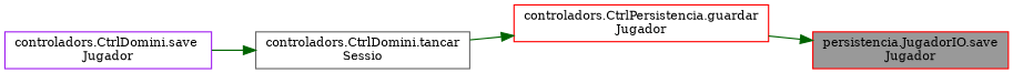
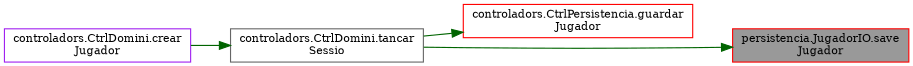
  digraph {
    fontname="DejaVu Serif"
    rankdir=RL
    node [color=red fillcolor=white fontname="DejaVu Serif" fontsize=10 shape=box style=filled]
    edge [color=darkgreen dir=back fontname="DejaVu Serif" fontsize=10 labelfontname=Helvetica labelfontsize=10 style=solid]
    n1 [fillcolor=grey60 fontcolor=black height=0.2 label="persistencia.JugadorIO.save\lJugador" width=0.4]
    n2 [height=0.2 label="controladors.CtrlPersistencia.guardar\lJugador" width=0.4]
    n3 [color=gray40 height=0.2 label="controladors.CtrlDomini.tancar\lSessio" width=0.4]
-   n4 [color=purple height=0.2 label="controladors.CtrlDomini.save\lJugador" width=0.4]
-   n1 -> n2
+   n4 [color=purple height=0.2 label="controladors.CtrlDomini.crear\lJugador" width=0.4]
+   n1 -> n3
    n2 -> n3
    n3 -> n4
  }
